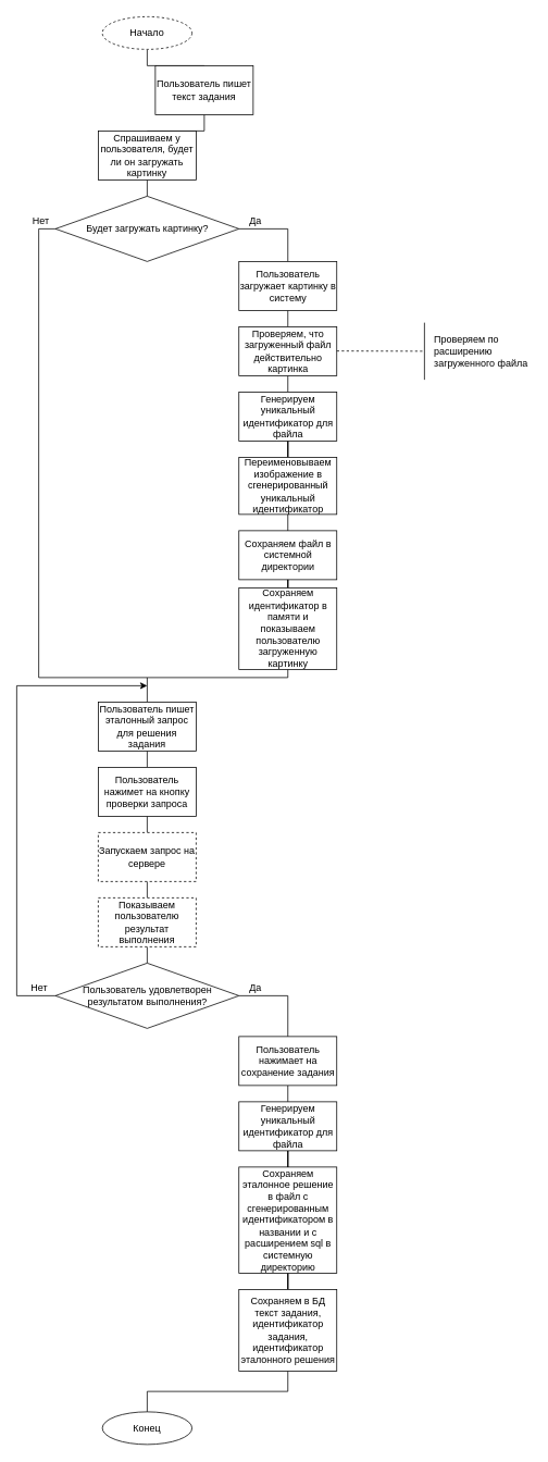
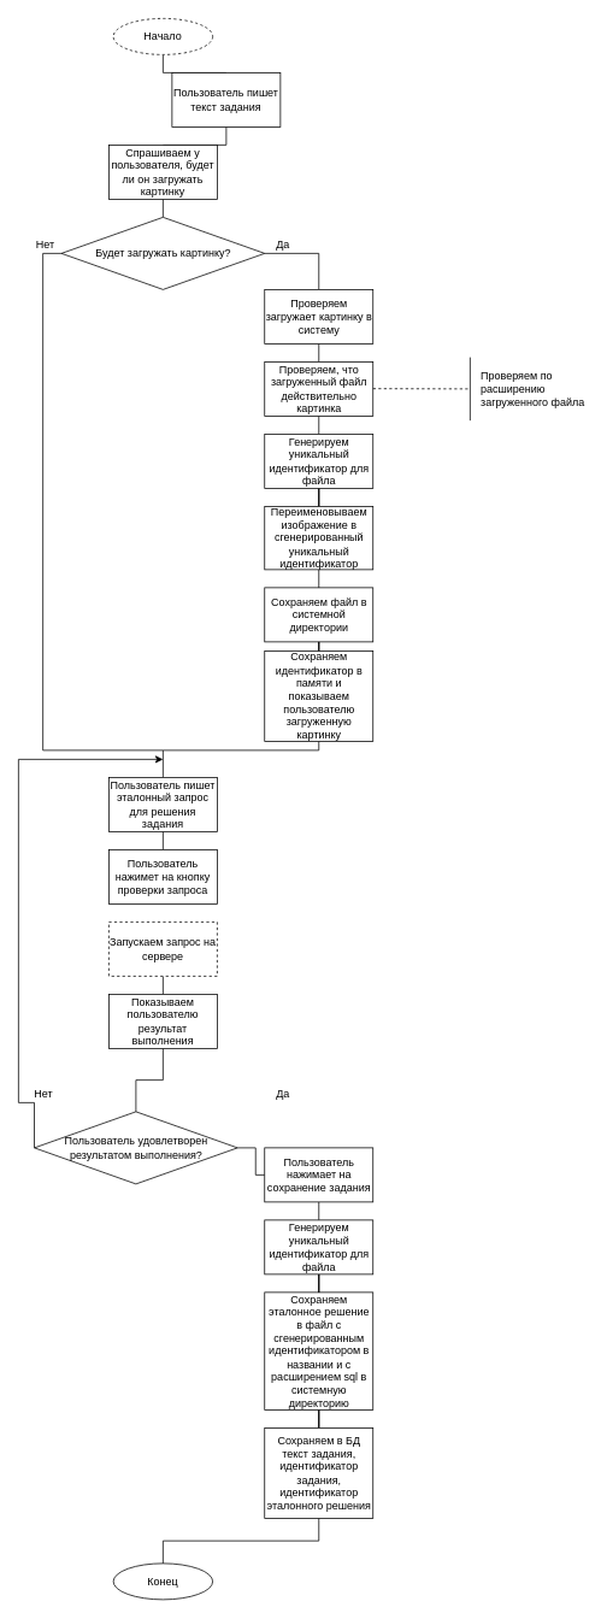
  <mxCell id="0" />
  <mxCell id="1" parent="0" />
  <mxCell id="2" style="edgeStyle=orthogonalEdgeStyle;rounded=0;orthogonalLoop=1;jettySize=auto;html=1;exitX=0.5;exitY=1;exitDx=0;exitDy=0;entryX=0.5;entryY=0;entryDx=0;entryDy=0;endArrow=none;endFill=0;" edge="1" parent="1" source="3" target="5"><mxGeometry relative="1" as="geometry" /></mxCell>
  <mxCell id="3" value="Начало" style="ellipse;whiteSpace=wrap;html=1;dashed=1;" vertex="1" parent="1"><mxGeometry x="125" y="20" width="110" height="40" as="geometry" /></mxCell>
  <mxCell id="4" style="edgeStyle=orthogonalEdgeStyle;rounded=0;orthogonalLoop=1;jettySize=auto;html=1;exitX=0.5;exitY=1;exitDx=0;exitDy=0;entryX=0.5;entryY=0;entryDx=0;entryDy=0;endArrow=none;endFill=0;" edge="1" parent="1" source="5" target="7"><mxGeometry relative="1" as="geometry" /></mxCell>
  <mxCell id="5" value="Пользователь пишет текст задания" style="rounded=0;whiteSpace=wrap;html=1;" vertex="1" parent="1"><mxGeometry x="190" y="80" width="120" height="60" as="geometry" /></mxCell>
  <mxCell id="6" style="edgeStyle=orthogonalEdgeStyle;rounded=0;orthogonalLoop=1;jettySize=auto;html=1;exitX=0.5;exitY=1;exitDx=0;exitDy=0;entryX=0.5;entryY=0;entryDx=0;entryDy=0;endArrow=none;endFill=0;" edge="1" parent="1" source="7" target="10"><mxGeometry relative="1" as="geometry" /></mxCell>
  <mxCell id="7" value="Спрашиваем у пользователя, будет ли он загружать картинку" style="rounded=0;whiteSpace=wrap;html=1;" vertex="1" parent="1"><mxGeometry x="120" y="160" width="120" height="60" as="geometry" /></mxCell>
  <mxCell id="8" style="edgeStyle=orthogonalEdgeStyle;rounded=0;orthogonalLoop=1;jettySize=auto;html=1;exitX=1;exitY=0.5;exitDx=0;exitDy=0;entryX=0.5;entryY=0;entryDx=0;entryDy=0;endArrow=none;endFill=0;" edge="1" parent="1" source="10" target="12"><mxGeometry relative="1" as="geometry" /></mxCell>
  <mxCell id="9" style="edgeStyle=orthogonalEdgeStyle;rounded=0;orthogonalLoop=1;jettySize=auto;html=1;exitX=0;exitY=0.5;exitDx=0;exitDy=0;endArrow=none;endFill=0;" edge="1" parent="1" source="10"><mxGeometry relative="1" as="geometry"><mxPoint x="180" y="830" as="targetPoint" /><Array as="points"><mxPoint x="47" y="280" /><mxPoint x="47" y="830" /></Array></mxGeometry></mxCell>
  <mxCell id="10" value="Будет загружать картинку?" style="rhombus;whiteSpace=wrap;html=1;" vertex="1" parent="1"><mxGeometry x="67.5" y="240" width="225" height="80" as="geometry" /></mxCell>
  <mxCell id="11" style="edgeStyle=orthogonalEdgeStyle;rounded=0;orthogonalLoop=1;jettySize=auto;html=1;exitX=0.5;exitY=1;exitDx=0;exitDy=0;entryX=0.5;entryY=0;entryDx=0;entryDy=0;endArrow=none;endFill=0;" edge="1" parent="1" source="12" target="14"><mxGeometry relative="1" as="geometry" /></mxCell>
- <mxCell id="12" value="Пользователь загружает картинку в систему" style="rounded=0;whiteSpace=wrap;html=1;" vertex="1" parent="1"><mxGeometry x="292.5" y="320" width="120" height="60" as="geometry" /></mxCell>
+ <mxCell id="12" value="Проверяем загружает картинку в систему" style="rounded=0;whiteSpace=wrap;html=1;" vertex="1" parent="1"><mxGeometry x="292.5" y="320" width="120" height="60" as="geometry" /></mxCell>
  <mxCell id="13" style="edgeStyle=orthogonalEdgeStyle;rounded=0;orthogonalLoop=1;jettySize=auto;html=1;exitX=0.5;exitY=1;exitDx=0;exitDy=0;entryX=0.5;entryY=0;entryDx=0;entryDy=0;endArrow=none;endFill=0;" edge="1" parent="1" source="14" target="19"><mxGeometry relative="1" as="geometry" /></mxCell>
  <mxCell id="14" value="Проверяем, что загруженный файл действительно картинка" style="rounded=0;whiteSpace=wrap;html=1;" vertex="1" parent="1"><mxGeometry x="292.5" y="400" width="120" height="60" as="geometry" /></mxCell>
  <mxCell id="15" value="Проверяем по расширению загруженного файла" style="text;html=1;strokeColor=none;fillColor=none;align=left;verticalAlign=middle;whiteSpace=wrap;rounded=0;" vertex="1" parent="1"><mxGeometry x="530" y="420" width="120" height="20" as="geometry" /></mxCell>
  <mxCell id="16" value="" style="endArrow=none;html=1;" edge="1" parent="1"><mxGeometry width="50" height="50" relative="1" as="geometry"><mxPoint x="520" y="465" as="sourcePoint" /><mxPoint x="520" y="395" as="targetPoint" /></mxGeometry></mxCell>
  <mxCell id="17" value="" style="endArrow=none;dashed=1;html=1;" edge="1" parent="1"><mxGeometry width="50" height="50" relative="1" as="geometry"><mxPoint x="412.5" y="429.71" as="sourcePoint" /><mxPoint x="520" y="430" as="targetPoint" /></mxGeometry></mxCell>
  <mxCell id="18" style="edgeStyle=orthogonalEdgeStyle;rounded=0;orthogonalLoop=1;jettySize=auto;html=1;exitX=0.5;exitY=1;exitDx=0;exitDy=0;endArrow=none;endFill=0;" edge="1" parent="1" source="19" target="25"><mxGeometry relative="1" as="geometry" /></mxCell>
  <mxCell id="19" value="Генерируем уникальный идентификатор для файла" style="rounded=0;whiteSpace=wrap;html=1;" vertex="1" parent="1"><mxGeometry x="292.5" y="480" width="120" height="60" as="geometry" /></mxCell>
  <mxCell id="20" style="edgeStyle=orthogonalEdgeStyle;rounded=0;orthogonalLoop=1;jettySize=auto;html=1;exitX=0.5;exitY=1;exitDx=0;exitDy=0;endArrow=none;endFill=0;" edge="1" parent="1" source="21" target="23"><mxGeometry relative="1" as="geometry" /></mxCell>
  <mxCell id="21" value="Сохраняем файл в системной директории" style="rounded=0;whiteSpace=wrap;html=1;" vertex="1" parent="1"><mxGeometry x="292.5" y="650" width="120" height="60" as="geometry" /></mxCell>
  <mxCell id="22" style="edgeStyle=orthogonalEdgeStyle;rounded=0;orthogonalLoop=1;jettySize=auto;html=1;exitX=0.5;exitY=1;exitDx=0;exitDy=0;endArrow=none;endFill=0;" edge="1" parent="1" source="23" target="27"><mxGeometry relative="1" as="geometry"><Array as="points"><mxPoint x="352" y="830" /><mxPoint x="180" y="830" /></Array></mxGeometry></mxCell>
  <mxCell id="23" value="Сохраняем идентификатор в памяти и показываем пользователю загруженную картинку" style="rounded=0;whiteSpace=wrap;html=1;" vertex="1" parent="1"><mxGeometry x="292.5" y="720" width="120" height="100" as="geometry" /></mxCell>
  <mxCell id="24" style="edgeStyle=orthogonalEdgeStyle;rounded=0;orthogonalLoop=1;jettySize=auto;html=1;exitX=0.5;exitY=1;exitDx=0;exitDy=0;entryX=0.5;entryY=0;entryDx=0;entryDy=0;endArrow=none;endFill=0;" edge="1" parent="1" source="25" target="21"><mxGeometry relative="1" as="geometry" /></mxCell>
  <mxCell id="25" value="Переименовываем изображение в сгенерированный уникальный идентификатор" style="rounded=0;whiteSpace=wrap;html=1;" vertex="1" parent="1"><mxGeometry x="292.5" y="560" width="120" height="70" as="geometry" /></mxCell>
  <mxCell id="26" style="edgeStyle=orthogonalEdgeStyle;rounded=0;orthogonalLoop=1;jettySize=auto;html=1;exitX=0.5;exitY=1;exitDx=0;exitDy=0;entryX=0.5;entryY=0;entryDx=0;entryDy=0;endArrow=none;endFill=0;" edge="1" parent="1" source="27" target="29"><mxGeometry relative="1" as="geometry" /></mxCell>
  <mxCell id="27" value="Пользователь пишет эталонный запрос для решения задания" style="rounded=0;whiteSpace=wrap;html=1;" vertex="1" parent="1"><mxGeometry x="120" y="860" width="120" height="60" as="geometry" /></mxCell>
- <mxCell id="28" style="edgeStyle=orthogonalEdgeStyle;rounded=0;orthogonalLoop=1;jettySize=auto;html=1;exitX=0.5;exitY=1;exitDx=0;exitDy=0;entryX=0.5;entryY=0;entryDx=0;entryDy=0;endArrow=none;endFill=0;" edge="1" parent="1" source="29" target="31"><mxGeometry relative="1" as="geometry" /></mxCell>
  <mxCell id="29" value="Пользователь нажимет на кнопку проверки запроса" style="rounded=0;whiteSpace=wrap;html=1;" vertex="1" parent="1"><mxGeometry x="120" y="940" width="120" height="60" as="geometry" /></mxCell>
  <mxCell id="30" style="edgeStyle=orthogonalEdgeStyle;rounded=0;orthogonalLoop=1;jettySize=auto;html=1;exitX=0.5;exitY=1;exitDx=0;exitDy=0;entryX=0.5;entryY=0;entryDx=0;entryDy=0;endArrow=none;endFill=0;" edge="1" parent="1" source="31" target="33"><mxGeometry relative="1" as="geometry" /></mxCell>
  <mxCell id="31" value="Запускаем запрос на сервере" style="rounded=0;whiteSpace=wrap;html=1;dashed=1;" vertex="1" parent="1"><mxGeometry x="120" y="1020" width="120" height="60" as="geometry" /></mxCell>
  <mxCell id="32" style="edgeStyle=orthogonalEdgeStyle;rounded=0;orthogonalLoop=1;jettySize=auto;html=1;exitX=0.5;exitY=1;exitDx=0;exitDy=0;entryX=0.5;entryY=0;entryDx=0;entryDy=0;endArrow=none;endFill=0;" edge="1" parent="1" source="33" target="36"><mxGeometry relative="1" as="geometry" /></mxCell>
- <mxCell id="33" value="Показываем пользователю результат выполнения" style="rounded=0;whiteSpace=wrap;html=1;dashed=1;" vertex="1" parent="1"><mxGeometry x="120" y="1100" width="120" height="60" as="geometry" /></mxCell>
+ <mxCell id="33" value="Показываем пользователю результат выполнения" style="rounded=0;whiteSpace=wrap;html=1;" vertex="1" parent="1"><mxGeometry x="120" y="1100" width="120" height="60" as="geometry" /></mxCell>
  <mxCell id="34" style="edgeStyle=orthogonalEdgeStyle;rounded=0;orthogonalLoop=1;jettySize=auto;html=1;exitX=0;exitY=0.5;exitDx=0;exitDy=0;endArrow=classic;endFill=1;" edge="1" parent="1" source="36"><mxGeometry relative="1" as="geometry"><mxPoint x="180" y="840" as="targetPoint" /><Array as="points"><mxPoint x="20" y="1220" /><mxPoint x="20" y="840" /></Array></mxGeometry></mxCell>
  <mxCell id="35" style="edgeStyle=orthogonalEdgeStyle;rounded=0;orthogonalLoop=1;jettySize=auto;html=1;exitX=1;exitY=0.5;exitDx=0;exitDy=0;endArrow=none;endFill=0;" edge="1" parent="1" source="36" target="38"><mxGeometry relative="1" as="geometry" /></mxCell>
- <mxCell id="36" value="Пользователь удовлетворен результатом выполнения?" style="rhombus;whiteSpace=wrap;html=1;" vertex="1" parent="1"><mxGeometry x="67.5" y="1180" width="225" height="80" as="geometry" /></mxCell>
+ <mxCell id="36" value="Пользователь удовлетворен результатом выполнения?" style="rhombus;whiteSpace=wrap;html=1;" vertex="1" parent="1"><mxGeometry x="37.5" y="1230" width="225" height="80" as="geometry" /></mxCell>
  <mxCell id="37" style="edgeStyle=orthogonalEdgeStyle;rounded=0;orthogonalLoop=1;jettySize=auto;html=1;exitX=0.5;exitY=1;exitDx=0;exitDy=0;entryX=0.5;entryY=0;entryDx=0;entryDy=0;endArrow=none;endFill=0;" edge="1" parent="1" source="38" target="42"><mxGeometry relative="1" as="geometry" /></mxCell>
  <mxCell id="38" value="Пользователь нажимает на сохранение задания" style="rounded=0;whiteSpace=wrap;html=1;" vertex="1" parent="1"><mxGeometry x="292.5" y="1270" width="120" height="60" as="geometry" /></mxCell>
  <mxCell id="39" style="edgeStyle=orthogonalEdgeStyle;rounded=0;orthogonalLoop=1;jettySize=auto;html=1;exitX=0.5;exitY=1;exitDx=0;exitDy=0;endArrow=none;endFill=0;" edge="1" parent="1" source="40" target="44"><mxGeometry relative="1" as="geometry" /></mxCell>
  <mxCell id="40" value="Сохраняем эталонное решение в файл с сгенерированным идентификатором в названии и с расширением sql в системную директорию" style="rounded=0;whiteSpace=wrap;html=1;" vertex="1" parent="1"><mxGeometry x="292.5" y="1430" width="120" height="130" as="geometry" /></mxCell>
  <mxCell id="41" style="edgeStyle=orthogonalEdgeStyle;rounded=0;orthogonalLoop=1;jettySize=auto;html=1;exitX=0.5;exitY=1;exitDx=0;exitDy=0;endArrow=none;endFill=0;" edge="1" parent="1" source="42" target="40"><mxGeometry relative="1" as="geometry" /></mxCell>
  <mxCell id="42" value="Генерируем уникальный идентификатор для файла" style="rounded=0;whiteSpace=wrap;html=1;" vertex="1" parent="1"><mxGeometry x="292.5" y="1350" width="120" height="60" as="geometry" /></mxCell>
  <mxCell id="43" style="edgeStyle=orthogonalEdgeStyle;rounded=0;orthogonalLoop=1;jettySize=auto;html=1;exitX=0.5;exitY=1;exitDx=0;exitDy=0;entryX=0.5;entryY=0;entryDx=0;entryDy=0;endArrow=none;endFill=0;" edge="1" parent="1" source="44" target="45"><mxGeometry relative="1" as="geometry" /></mxCell>
  <mxCell id="44" value="Сохраняем в БД текст задания, идентификатор задания, идентификатор эталонного решения" style="rounded=0;whiteSpace=wrap;html=1;" vertex="1" parent="1"><mxGeometry x="292.5" y="1580" width="120" height="100" as="geometry" /></mxCell>
  <mxCell id="45" value="Конец" style="ellipse;whiteSpace=wrap;html=1;" vertex="1" parent="1"><mxGeometry x="125" y="1730" width="110" height="40" as="geometry" /></mxCell>
  <mxCell id="46" value="Нет" style="text;html=1;strokeColor=none;fillColor=none;align=center;verticalAlign=middle;whiteSpace=wrap;rounded=0;" vertex="1" parent="1"><mxGeometry x="27.5" y="1200" width="40" height="20" as="geometry" /></mxCell>
  <mxCell id="47" value="Да" style="text;html=1;strokeColor=none;fillColor=none;align=center;verticalAlign=middle;whiteSpace=wrap;rounded=0;" vertex="1" parent="1"><mxGeometry x="292.5" y="1200" width="40" height="20" as="geometry" /></mxCell>
  <mxCell id="48" value="Нет" style="text;html=1;strokeColor=none;fillColor=none;align=center;verticalAlign=middle;whiteSpace=wrap;rounded=0;" vertex="1" parent="1"><mxGeometry x="30" y="260" width="40" height="20" as="geometry" /></mxCell>
  <mxCell id="49" value="Да" style="text;html=1;strokeColor=none;fillColor=none;align=center;verticalAlign=middle;whiteSpace=wrap;rounded=0;" vertex="1" parent="1"><mxGeometry x="292.5" y="260" width="40" height="20" as="geometry" /></mxCell>
